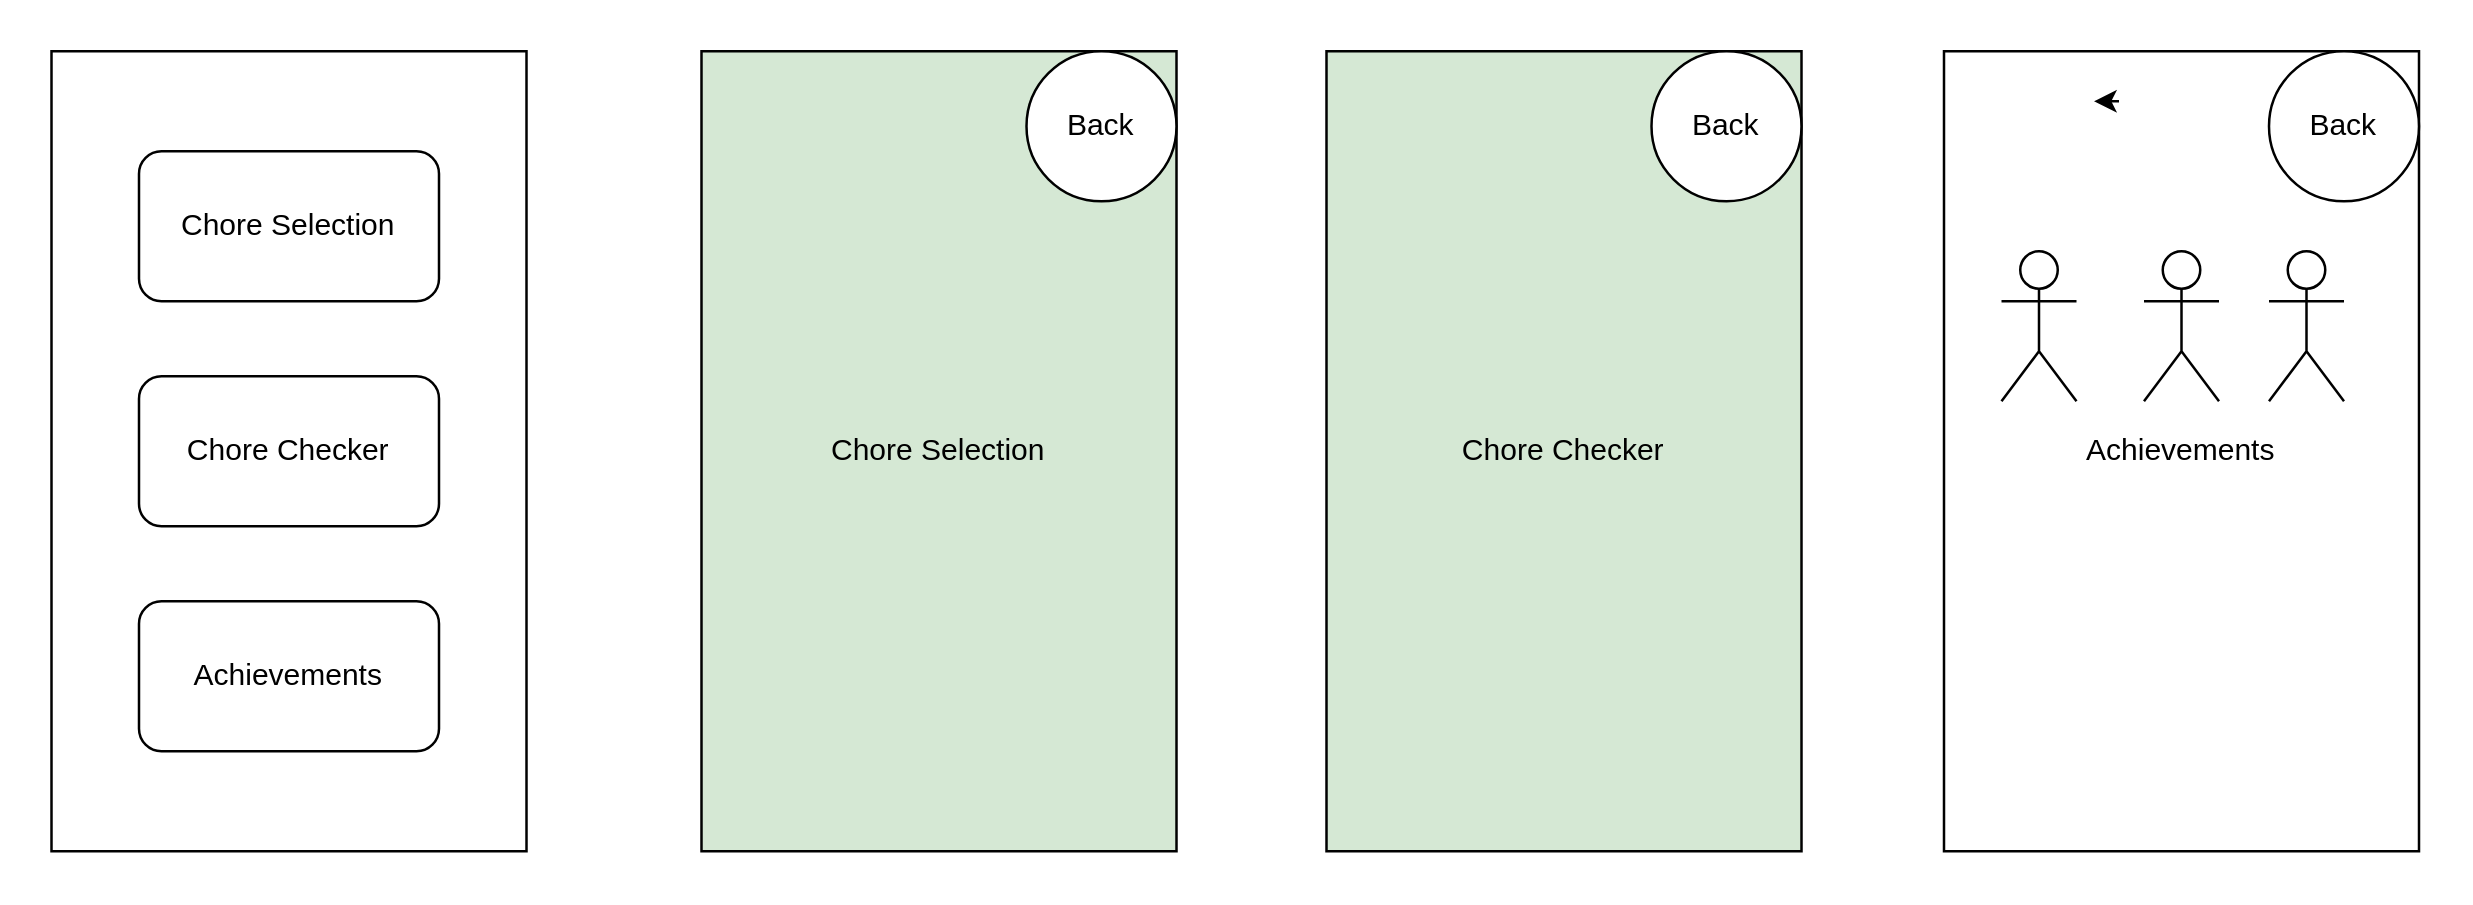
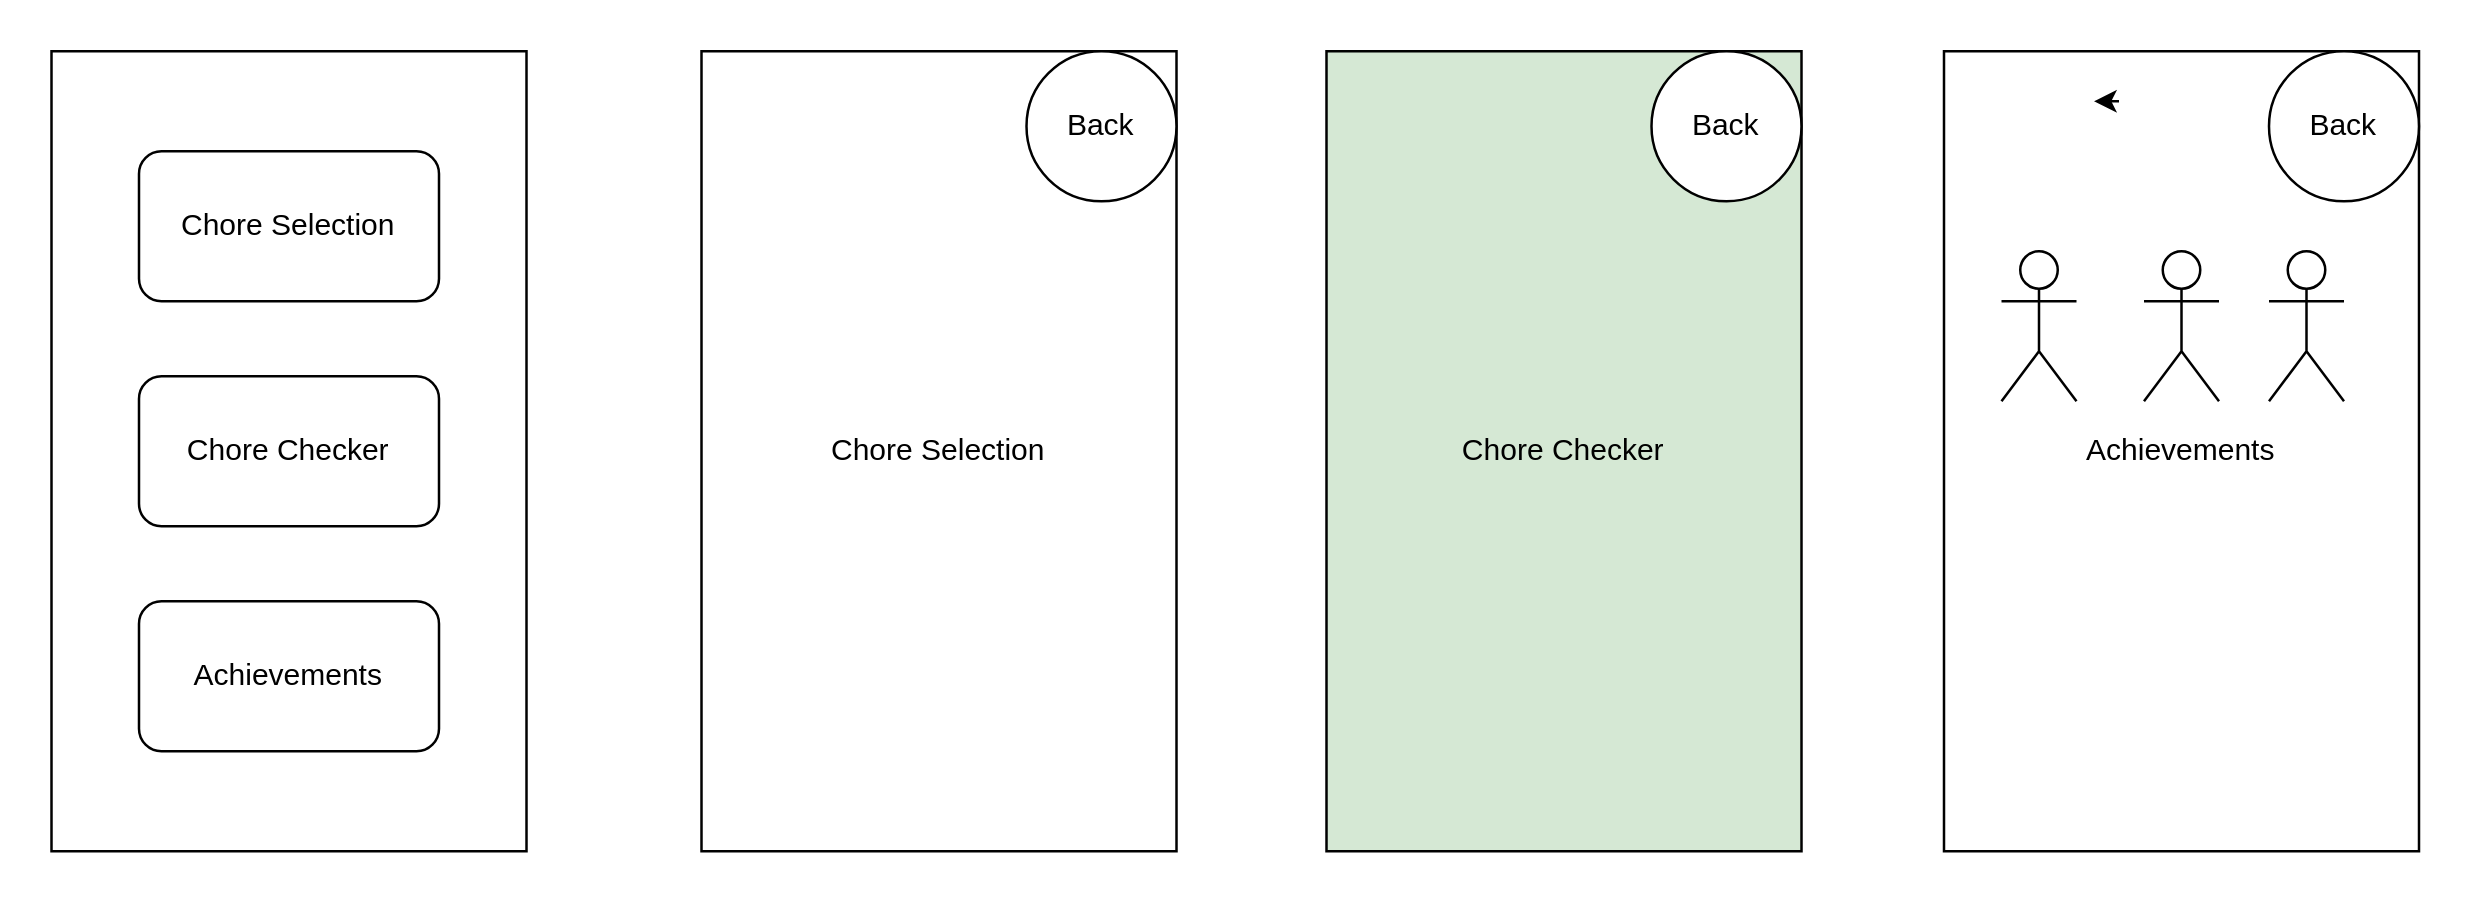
  <mxCell id="0" />
  <mxCell id="1" parent="0" />
  <mxCell id="2" value="Main Screen" style="rounded=0;whiteSpace=wrap;html=1;" vertex="1" parent="1"><mxGeometry x="20" y="20" width="190" height="320" as="geometry" /></mxCell>
  <mxCell id="3" value="Chore Checker" style="rounded=0;whiteSpace=wrap;html=1;fillColor=#d5e8d4;" vertex="1" parent="1"><mxGeometry x="530" y="20" width="190" height="320" as="geometry" /></mxCell>
- <mxCell id="4" value="Chore Selection" style="rounded=0;whiteSpace=wrap;html=1;fillColor=#d5e8d4;" vertex="1" parent="1"><mxGeometry x="280" y="20" width="190" height="320" as="geometry" /></mxCell>
+ <mxCell id="4" value="Chore Selection" style="rounded=0;whiteSpace=wrap;html=1;" vertex="1" parent="1"><mxGeometry x="280" y="20" width="190" height="320" as="geometry" /></mxCell>
  <mxCell id="5" value="Achievements" style="rounded=0;whiteSpace=wrap;html=1;" vertex="1" parent="1"><mxGeometry x="777" y="20" width="190" height="320" as="geometry" /></mxCell>
  <mxCell id="6" value="Chore Checker&lt;span style=&quot;color: rgba(0 , 0 , 0 , 0) ; font-family: monospace ; font-size: 0px&quot;&gt;%3CmxGraphModel%3E%3Croot%3E%3CmxCell%20id%3D%220%22%2F%3E%3CmxCell%20id%3D%221%22%20parent%3D%220%22%2F%3E%3CmxCell%20id%3D%222%22%20value%3D%22Chore%20Checker%22%20style%3D%22rounded%3D0%3BwhiteSpace%3Dwrap%3Bhtml%3D1%3B%22%20vertex%3D%221%22%20parent%3D%221%22%3E%3CmxGeometry%20x%3D%22580%22%20y%3D%22210%22%20width%3D%22190%22%20height%3D%22320%22%20as%3D%22geometry%22%2F%3E%3C%2FmxCell%3E%3C%2Froot%3E%3C%2FmxGraphModel%3E&lt;/span&gt;&lt;span style=&quot;color: rgba(0 , 0 , 0 , 0) ; font-family: monospace ; font-size: 0px&quot;&gt;%3CmxGraphModel%3E%3Croot%3E%3CmxCell%20id%3D%220%22%2F%3E%3CmxCell%20id%3D%221%22%20parent%3D%220%22%2F%3E%3CmxCell%20id%3D%222%22%20value%3D%22Chore%20Checker%22%20style%3D%22rounded%3D0%3BwhiteSpace%3Dwrap%3Bhtml%3D1%3B%22%20vertex%3D%221%22%20parent%3D%221%22%3E%3CmxGeometry%20x%3D%22580%22%20y%3D%22210%22%20width%3D%22190%22%20height%3D%22320%22%20as%3D%22geometry%22%2F%3E%3C%2FmxCell%3E%3C%2Froot%3E%3C%2FmxGraphModel%&lt;/span&gt;" style="rounded=1;whiteSpace=wrap;html=1;" vertex="1" parent="1"><mxGeometry x="55" y="150" width="120" height="60" as="geometry" /></mxCell>
  <mxCell id="7" value="Chore Selection&lt;span style=&quot;color: rgba(0 , 0 , 0 , 0) ; font-family: monospace ; font-size: 0px&quot;&gt;%3CmxGraphModel%3E%3Croot%3E%3CmxCell%20id%3D%220%22%2F%3E%3CmxCell%20id%3D%221%22%20parent%3D%220%22%2F%3E%3CmxCell%20id%3D%222%22%20value%3D%22Chore%20Checker%22%20style%3D%22rounded%3D0%3BwhiteSpace%3Dwrap%3Bhtml%3D1%3B%22%20vertex%3D%221%22%20parent%3D%221%22%3E%3CmxGeometry%20x%3D%22580%22%20y%3D%22210%22%20width%3D%22190%22%20height%3D%22320%22%20as%3D%22geometry%22%2F%3E%3C%2FmxCell%3E%3C%2Froot%3E%3C%2FmxGraphModel%3E&lt;/span&gt;&lt;span style=&quot;color: rgba(0 , 0 , 0 , 0) ; font-family: monospace ; font-size: 0px&quot;&gt;%3CmxGraphModel%3E%3Croot%3E%3CmxCell%20id%3D%220%22%2F%3E%3CmxCell%20id%3D%221%22%20parent%3D%220%22%2F%3E%3CmxCell%20id%3D%222%22%20value%3D%22Chore%20Checker%22%20style%3D%22rounded%3D0%3BwhiteSpace%3Dwrap%3Bhtml%3D1%3B%22%20vertex%3D%221%22%20parent%3D%221%22%3E%3CmxGeometry%20x%3D%22580%22%20y%3D%22210%22%20width%3D%22190%22%20height%3D%22320%22%20as%3D%22geometry%22%2F%3E%3C%2FmxCell%3E%3C%2Froot%3E%3C%2FmxGraphModel%3E&lt;/span&gt;" style="rounded=1;whiteSpace=wrap;html=1;" vertex="1" parent="1"><mxGeometry x="55" y="60" width="120" height="60" as="geometry" /></mxCell>
  <mxCell id="8" value="Achievements" style="rounded=1;whiteSpace=wrap;html=1;" vertex="1" parent="1"><mxGeometry x="55" y="240" width="120" height="60" as="geometry" /></mxCell>
  <mxCell id="9" value="Back" style="ellipse;whiteSpace=wrap;html=1;aspect=fixed;" vertex="1" parent="1"><mxGeometry x="410" y="20" width="60" height="60" as="geometry" /></mxCell>
  <mxCell id="10" value="Back" style="ellipse;whiteSpace=wrap;html=1;aspect=fixed;" vertex="1" parent="1"><mxGeometry x="907" y="20" width="60" height="60" as="geometry" /></mxCell>
  <mxCell id="11" value="Back" style="ellipse;whiteSpace=wrap;html=1;aspect=fixed;" vertex="1" parent="1"><mxGeometry x="660" y="20" width="60" height="60" as="geometry" /></mxCell>
  <mxCell id="12" value="Actor" style="shape=umlActor;verticalLabelPosition=bottom;labelBackgroundColor=#ffffff;verticalAlign=top;html=1;outlineConnect=0;strokeColor=#000000;fillColor=#ffffff;noLabel=1;fontColor=none;" vertex="1" parent="1"><mxGeometry x="800" y="100" width="30" height="60" as="geometry" /></mxCell>
  <mxCell id="13" value="Actor" style="shape=umlActor;verticalLabelPosition=bottom;labelBackgroundColor=#ffffff;verticalAlign=top;html=1;outlineConnect=0;strokeColor=#000000;fillColor=#ffffff;noLabel=1;fontColor=none;" vertex="1" parent="1"><mxGeometry x="857" y="100" width="30" height="60" as="geometry" /></mxCell>
  <mxCell id="14" value="Actor" style="shape=umlActor;verticalLabelPosition=bottom;labelBackgroundColor=#ffffff;verticalAlign=top;html=1;outlineConnect=0;strokeColor=#000000;fillColor=#ffffff;noLabel=1;fontColor=none;" vertex="1" parent="1"><mxGeometry x="907" y="100" width="30" height="60" as="geometry" /></mxCell>
  <mxCell id="15" value="&lt;font color=&quot;#ffffff&quot; style=&quot;font-size: 19px&quot;&gt;Allowance $1.60&lt;/font&gt;" style="text;html=1;strokeColor=none;fillColor=none;align=center;verticalAlign=middle;whiteSpace=wrap;rounded=0;fontColor=none;" vertex="1" parent="1"><mxGeometry x="817" y="40" width="40" height="20" as="geometry" /></mxCell>
  <mxCell id="16" style="edgeStyle=orthogonalEdgeStyle;rounded=0;orthogonalLoop=1;jettySize=auto;html=1;exitX=0.75;exitY=0;exitDx=0;exitDy=0;entryX=0.5;entryY=0;entryDx=0;entryDy=0;fontColor=none;" edge="1" parent="1" source="15" target="15"><mxGeometry relative="1" as="geometry" /></mxCell>
